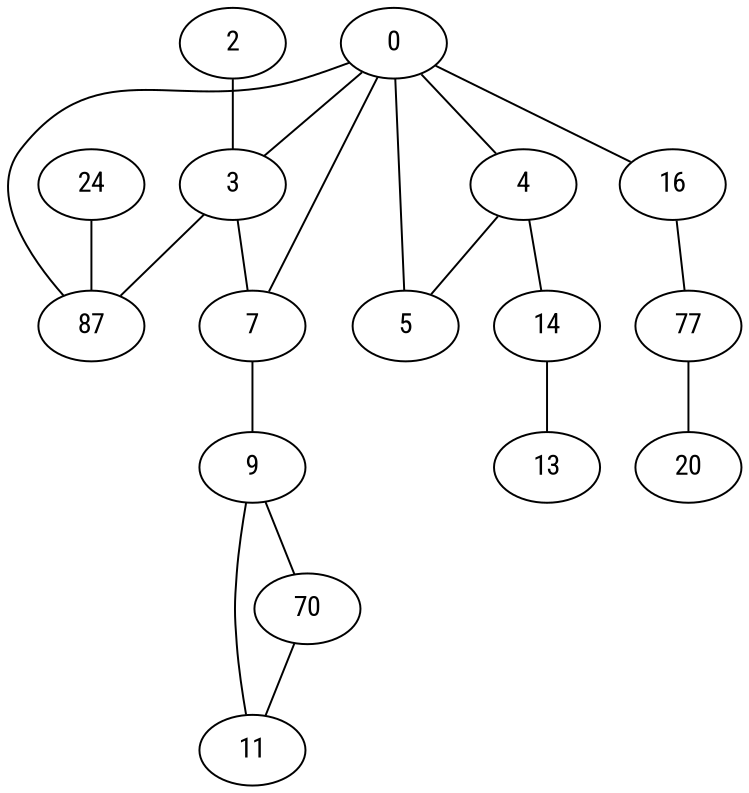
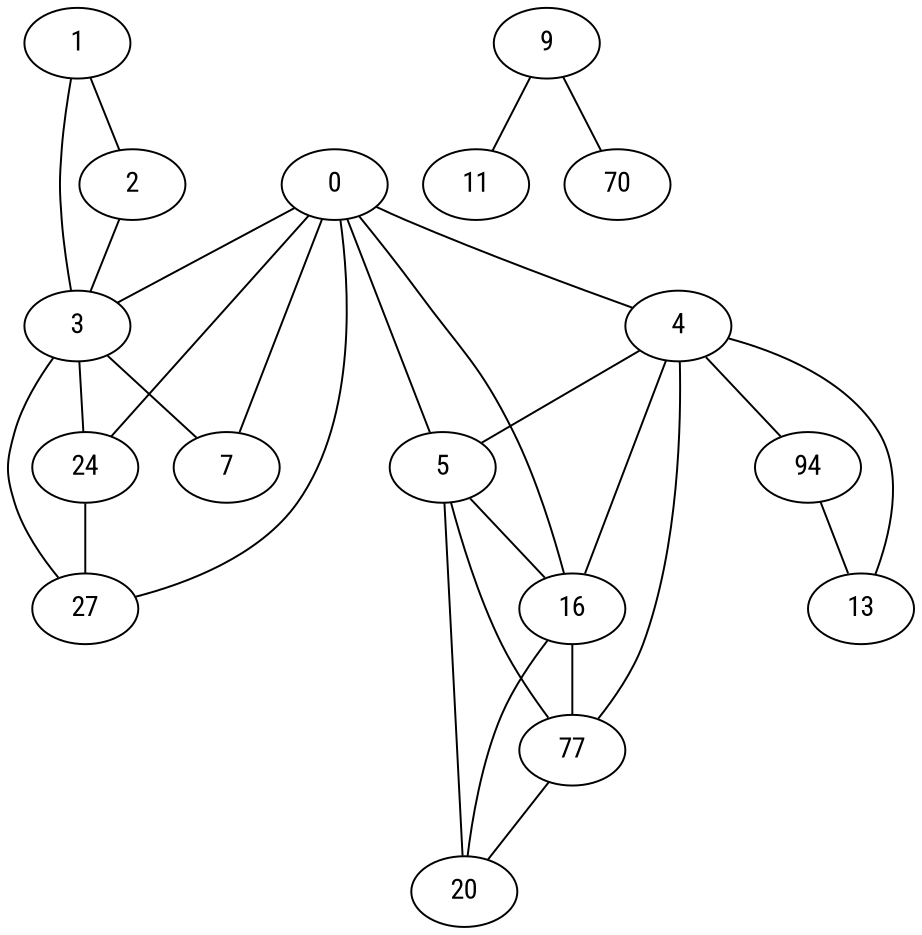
  graph {
    fontname="Roboto Condensed"
    node [fontname="Roboto Condensed"]
    edge [fontname="Roboto Condensed"]
    0
-   27 [label=87]
+   27
    3
    7
    5
    24
    16
    4
    9
    n10 [label=77]
    20
    n12 [label=13]
-   14
+   14 [label=94]
    11
    n15 [label=70]
+   1
    2
    0 -- 27
    0 -- 3
    0 -- 7
    0 -- 5
+   0 -- 24
    0 -- 16
    0 -- 4
    3 -- 27
    3 -- 7
-   7 -- 9
+   3 -- 24
+   5 -- 16
+   5 -- n10
+   5 -- 20
    24 -- 27
    16 -- n10
+   16 -- 20
    4 -- 5
+   4 -- 16
+   4 -- n10
+   4 -- n12
    4 -- 14
    9 -- 11
    9 -- n15
    n10 -- 20
    14 -- n12
-   n15 -- 11
+   1 -- 3
+   1 -- 2
    2 -- 3
  }
